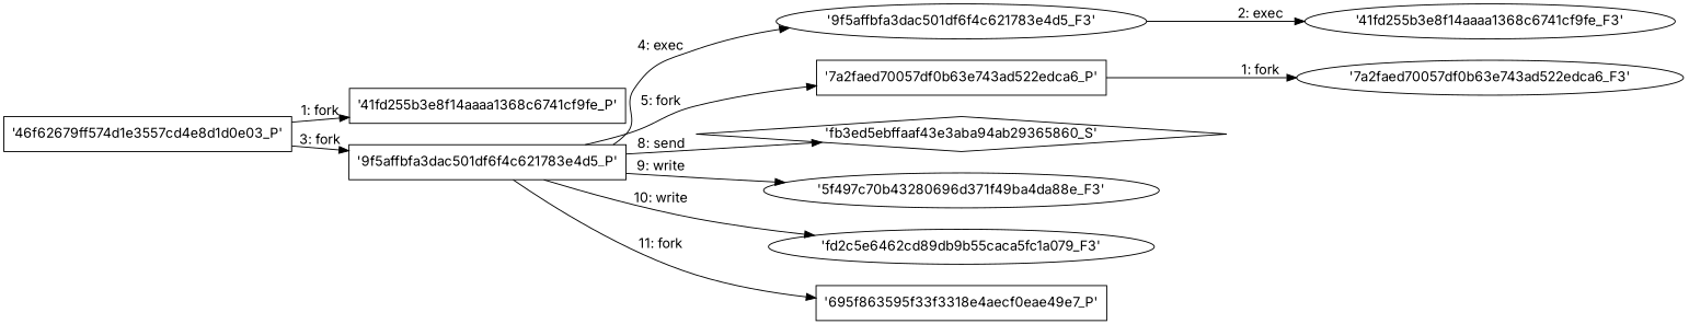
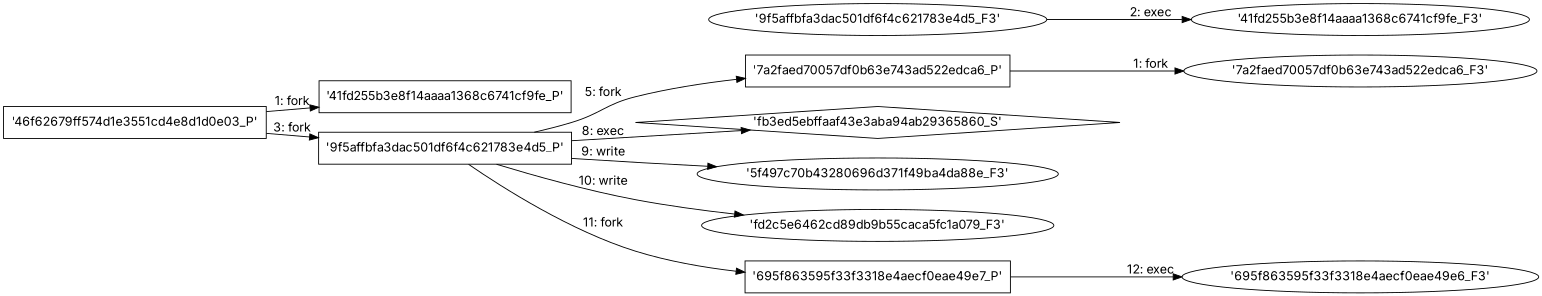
  digraph {
    engine=neato
    fixedsize=false
    fontname=Inter
    fontsize=10
    nodesep=0.3
    rankdir=LR
    ranksep=0
    splines=true
    node [fontname=Inter node_type=Process shape=ellipse]
    edge [fontname=Inter]
-   "'46f62679ff574d1e3557cd4e8d1d0e03_P'" [shape=box]
+   "'46f62679ff574d1e3557cd4e8d1d0e03_P'" [shape=box label="'46f62679ff574d1e3551cd4e8d1d0e03_P'"]
    "'41fd255b3e8f14aaaa1368c6741cf9fe_P'" [shape=box]
    "'9f5affbfa3dac501df6f4c621783e4d5_P'" [shape=box]
    "'9f5affbfa3dac501df6f4c621783e4d5_F3'" [node_type=File]
    "'7a2faed70057df0b63e743ad522edca6_P'" [shape=box]
    "'fb3ed5ebffaaf43e3aba94ab29365860_S'" [node_type=Socket shape=diamond]
    "'5f497c70b43280696d371f49ba4da88e_F3'" [node_type=file]
    "'fd2c5e6462cd89db9b55caca5fc1a079_F3'" [node_type=file]
    n9 [label="'695f863595f33f3318e4aecf0eae49e7_P'" shape=box]
    "'41fd255b3e8f14aaaa1368c6741cf9fe_F3'" [node_type=File]
    "'7a2faed70057df0b63e743ad522edca6_F3'" [node_type=File]
+   "'695f863595f33f3318e4aecf0eae49e6_F3'" [node_type=File]
    "'46f62679ff574d1e3557cd4e8d1d0e03_P'" -> "'41fd255b3e8f14aaaa1368c6741cf9fe_P'" [label="1: fork"]
    "'46f62679ff574d1e3557cd4e8d1d0e03_P'" -> "'9f5affbfa3dac501df6f4c621783e4d5_P'" [label="3: fork"]
-   "'9f5affbfa3dac501df6f4c621783e4d5_P'" -> "'9f5affbfa3dac501df6f4c621783e4d5_F3'" [label="4: exec"]
    "'9f5affbfa3dac501df6f4c621783e4d5_P'" -> "'7a2faed70057df0b63e743ad522edca6_P'" [label="5: fork"]
-   "'9f5affbfa3dac501df6f4c621783e4d5_P'" -> "'fb3ed5ebffaaf43e3aba94ab29365860_S'" [label="8: send"]
+   "'9f5affbfa3dac501df6f4c621783e4d5_P'" -> "'fb3ed5ebffaaf43e3aba94ab29365860_S'" [label="8: exec"]
    "'9f5affbfa3dac501df6f4c621783e4d5_P'" -> "'5f497c70b43280696d371f49ba4da88e_F3'" [label="9: write"]
    "'9f5affbfa3dac501df6f4c621783e4d5_P'" -> "'fd2c5e6462cd89db9b55caca5fc1a079_F3'" [label="10: write"]
    "'9f5affbfa3dac501df6f4c621783e4d5_P'" -> n9 [label="11: fork"]
    "'9f5affbfa3dac501df6f4c621783e4d5_F3'" -> "'41fd255b3e8f14aaaa1368c6741cf9fe_F3'" [label="2: exec"]
    "'7a2faed70057df0b63e743ad522edca6_P'" -> "'7a2faed70057df0b63e743ad522edca6_F3'" [label="1: fork"]
+   n9 -> "'695f863595f33f3318e4aecf0eae49e6_F3'" [label="12: exec"]
  }
